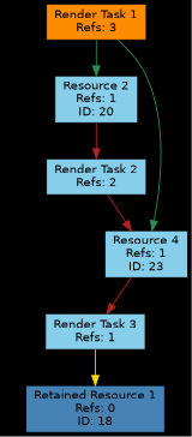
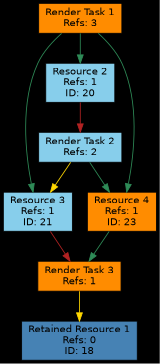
  digraph {
    bgcolor=black
    rankdir=TB
    node [fillcolor=skyblue fontname=helvetica fontsize=12 shape=rectangle style=filled]
    edge [color=seagreen]
    n1 [fillcolor=darkorange label="Render Task 1\nRefs: 3"]
    n2 [label="Resource 2\nRefs: 1\nID: 20"]
-   n4 [label="Resource 4\nRefs: 1\nID: 23"]
+   n3 [label="Resource 3\nRefs: 1\nID: 21"]
+   n4 [fillcolor=darkorange label="Resource 4\nRefs: 1\nID: 23"]
    n5 [label="Render Task 2\nRefs: 2"]
-   n6 [label="Render Task 3\nRefs: 1"]
+   n6 [fillcolor=darkorange label="Render Task 3\nRefs: 1"]
    n7 [fillcolor=steelblue label="Retained Resource 1\nRefs: 0\nID: 18"]
    n1 -> n2
+   n1 -> n3
    n1 -> n4
    n2 -> n5 [color=firebrick]
-   n4 -> n6 [color=firebrick]
-   n5 -> n4 [color=firebrick]
+   n3 -> n6 [color=firebrick]
+   n4 -> n6
+   n5 -> n3 [color=gold]
+   n5 -> n4
    n6 -> n7 [color=gold]
  }
